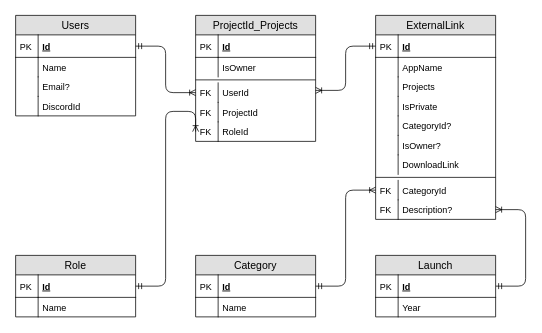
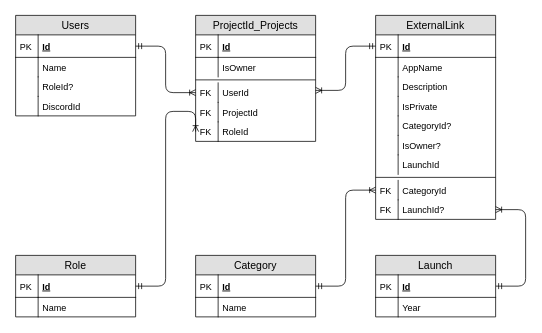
  <mxCell id="0" />
  <mxCell id="1" parent="0" />
  <mxCell id="2" value="ProjectId_Projects" style="swimlane;fontStyle=0;childLayout=stackLayout;horizontal=1;startSize=26;fillColor=#e0e0e0;horizontalStack=0;resizeParent=1;resizeParentMax=0;resizeLast=0;collapsible=1;marginBottom=0;swimlaneFillColor=#ffffff;align=center;fontSize=14;" parent="1" vertex="1"><mxGeometry x="260" y="20" width="160" height="168" as="geometry" /></mxCell>
  <mxCell id="3" value="Id" style="shape=partialRectangle;top=0;left=0;right=0;bottom=1;align=left;verticalAlign=middle;fillColor=none;spacingLeft=34;spacingRight=4;overflow=hidden;rotatable=0;points=[[0,0.5],[1,0.5]];portConstraint=eastwest;dropTarget=0;fontStyle=5;fontSize=12;" parent="2" vertex="1"><mxGeometry y="26" width="160" height="30" as="geometry" /></mxCell>
  <mxCell id="4" value="PK" style="shape=partialRectangle;top=0;left=0;bottom=0;fillColor=none;align=left;verticalAlign=middle;spacingLeft=4;spacingRight=4;overflow=hidden;rotatable=0;points=[];portConstraint=eastwest;part=1;fontSize=12;" parent="3" vertex="1" connectable="0"><mxGeometry width="30" height="30" as="geometry" /></mxCell>
  <mxCell id="5" value="IsOwner" style="shape=partialRectangle;top=0;left=0;right=0;bottom=0;align=left;verticalAlign=top;fillColor=none;spacingLeft=34;spacingRight=4;overflow=hidden;rotatable=0;points=[[0,0.5],[1,0.5]];portConstraint=eastwest;dropTarget=0;fontSize=12;" vertex="1" parent="2"><mxGeometry y="56" width="160" height="26" as="geometry" /></mxCell>
  <mxCell id="6" value="" style="shape=partialRectangle;top=0;left=0;bottom=0;fillColor=none;align=left;verticalAlign=top;spacingLeft=4;spacingRight=4;overflow=hidden;rotatable=0;points=[];portConstraint=eastwest;part=1;fontSize=12;" vertex="1" connectable="0" parent="5"><mxGeometry width="30" height="26" as="geometry" /></mxCell>
  <mxCell id="7" value="" style="line;strokeWidth=1;fillColor=none;align=left;verticalAlign=middle;spacingTop=-1;spacingLeft=3;spacingRight=3;rotatable=0;labelPosition=right;points=[];portConstraint=eastwest;fontSize=12;" vertex="1" parent="2"><mxGeometry y="82" width="160" height="8" as="geometry" /></mxCell>
  <mxCell id="8" value="UserId" style="shape=partialRectangle;top=0;left=0;right=0;bottom=0;align=left;verticalAlign=top;fillColor=none;spacingLeft=34;spacingRight=4;overflow=hidden;rotatable=0;points=[[0,0.5],[1,0.5]];portConstraint=eastwest;dropTarget=0;fontSize=12;" parent="2" vertex="1"><mxGeometry y="90" width="160" height="26" as="geometry" /></mxCell>
  <mxCell id="9" value="FK" style="shape=partialRectangle;top=0;left=0;bottom=0;fillColor=none;align=left;verticalAlign=top;spacingLeft=4;spacingRight=4;overflow=hidden;rotatable=0;points=[];portConstraint=eastwest;part=1;fontSize=12;" parent="8" vertex="1" connectable="0"><mxGeometry width="30" height="26" as="geometry" /></mxCell>
  <mxCell id="10" value="ProjectId" style="shape=partialRectangle;top=0;left=0;right=0;bottom=0;align=left;verticalAlign=top;fillColor=none;spacingLeft=34;spacingRight=4;overflow=hidden;rotatable=0;points=[[0,0.5],[1,0.5]];portConstraint=eastwest;dropTarget=0;fontSize=12;" parent="2" vertex="1"><mxGeometry y="116" width="160" height="26" as="geometry" /></mxCell>
  <mxCell id="11" value="FK" style="shape=partialRectangle;top=0;left=0;bottom=0;fillColor=none;align=left;verticalAlign=top;spacingLeft=4;spacingRight=4;overflow=hidden;rotatable=0;points=[];portConstraint=eastwest;part=1;fontSize=12;" parent="10" vertex="1" connectable="0"><mxGeometry width="30" height="26" as="geometry" /></mxCell>
  <mxCell id="12" value="RoleId" style="shape=partialRectangle;top=0;left=0;right=0;bottom=0;align=left;verticalAlign=top;fillColor=none;spacingLeft=34;spacingRight=4;overflow=hidden;rotatable=0;points=[[0,0.5],[1,0.5]];portConstraint=eastwest;dropTarget=0;fontSize=12;" parent="2" vertex="1"><mxGeometry y="142" width="160" height="26" as="geometry" /></mxCell>
  <mxCell id="13" value="FK" style="shape=partialRectangle;top=0;left=0;bottom=0;fillColor=none;align=left;verticalAlign=top;spacingLeft=4;spacingRight=4;overflow=hidden;rotatable=0;points=[];portConstraint=eastwest;part=1;fontSize=12;" parent="12" vertex="1" connectable="0"><mxGeometry width="30" height="26" as="geometry" /></mxCell>
  <mxCell id="14" value="Users" style="swimlane;fontStyle=0;childLayout=stackLayout;horizontal=1;startSize=26;fillColor=#e0e0e0;horizontalStack=0;resizeParent=1;resizeParentMax=0;resizeLast=0;collapsible=1;marginBottom=0;swimlaneFillColor=#ffffff;align=center;fontSize=14;" parent="1" vertex="1"><mxGeometry x="20" y="20" width="160" height="134" as="geometry" /></mxCell>
  <mxCell id="15" value="Id" style="shape=partialRectangle;top=0;left=0;right=0;bottom=1;align=left;verticalAlign=middle;fillColor=none;spacingLeft=34;spacingRight=4;overflow=hidden;rotatable=0;points=[[0,0.5],[1,0.5]];portConstraint=eastwest;dropTarget=0;fontStyle=5;fontSize=12;" parent="14" vertex="1"><mxGeometry y="26" width="160" height="30" as="geometry" /></mxCell>
  <mxCell id="16" value="PK" style="shape=partialRectangle;top=0;left=0;bottom=0;fillColor=none;align=left;verticalAlign=middle;spacingLeft=4;spacingRight=4;overflow=hidden;rotatable=0;points=[];portConstraint=eastwest;part=1;fontSize=12;" parent="15" vertex="1" connectable="0"><mxGeometry width="30" height="30" as="geometry" /></mxCell>
  <mxCell id="17" value="Name" style="shape=partialRectangle;top=0;left=0;right=0;bottom=0;align=left;verticalAlign=top;fillColor=none;spacingLeft=34;spacingRight=4;overflow=hidden;rotatable=0;points=[[0,0.5],[1,0.5]];portConstraint=eastwest;dropTarget=0;fontSize=12;" parent="14" vertex="1"><mxGeometry y="56" width="160" height="26" as="geometry" /></mxCell>
  <mxCell id="18" value="" style="shape=partialRectangle;top=0;left=0;bottom=0;fillColor=none;align=left;verticalAlign=top;spacingLeft=4;spacingRight=4;overflow=hidden;rotatable=0;points=[];portConstraint=eastwest;part=1;fontSize=12;" parent="17" vertex="1" connectable="0"><mxGeometry width="30" height="26" as="geometry" /></mxCell>
- <mxCell id="19" value="Email?" style="shape=partialRectangle;top=0;left=0;right=0;bottom=0;align=left;verticalAlign=top;fillColor=none;spacingLeft=34;spacingRight=4;overflow=hidden;rotatable=0;points=[[0,0.5],[1,0.5]];portConstraint=eastwest;dropTarget=0;fontSize=12;" parent="14" vertex="1"><mxGeometry y="82" width="160" height="26" as="geometry" /></mxCell>
+ <mxCell id="19" value="RoleId?" style="shape=partialRectangle;top=0;left=0;right=0;bottom=0;align=left;verticalAlign=top;fillColor=none;spacingLeft=34;spacingRight=4;overflow=hidden;rotatable=0;points=[[0,0.5],[1,0.5]];portConstraint=eastwest;dropTarget=0;fontSize=12;" parent="14" vertex="1"><mxGeometry y="82" width="160" height="26" as="geometry" /></mxCell>
  <mxCell id="20" value="" style="shape=partialRectangle;top=0;left=0;bottom=0;fillColor=none;align=left;verticalAlign=top;spacingLeft=4;spacingRight=4;overflow=hidden;rotatable=0;points=[];portConstraint=eastwest;part=1;fontSize=12;" parent="19" vertex="1" connectable="0"><mxGeometry width="30" height="26" as="geometry" /></mxCell>
  <mxCell id="21" value="DiscordId" style="shape=partialRectangle;top=0;left=0;right=0;bottom=0;align=left;verticalAlign=top;fillColor=none;spacingLeft=34;spacingRight=4;overflow=hidden;rotatable=0;points=[[0,0.5],[1,0.5]];portConstraint=eastwest;dropTarget=0;fontSize=12;" parent="14" vertex="1"><mxGeometry y="108" width="160" height="26" as="geometry" /></mxCell>
  <mxCell id="22" value="" style="shape=partialRectangle;top=0;left=0;bottom=0;fillColor=none;align=left;verticalAlign=top;spacingLeft=4;spacingRight=4;overflow=hidden;rotatable=0;points=[];portConstraint=eastwest;part=1;fontSize=12;" parent="21" vertex="1" connectable="0"><mxGeometry width="30" height="26" as="geometry" /></mxCell>
  <mxCell id="23" value="ExternalLink" style="swimlane;fontStyle=0;childLayout=stackLayout;horizontal=1;startSize=26;fillColor=#e0e0e0;horizontalStack=0;resizeParent=1;resizeParentMax=0;resizeLast=0;collapsible=1;marginBottom=0;swimlaneFillColor=#ffffff;align=center;fontSize=14;" parent="1" vertex="1"><mxGeometry x="500" y="20" width="160" height="272" as="geometry" /></mxCell>
  <mxCell id="24" value="Id" style="shape=partialRectangle;top=0;left=0;right=0;bottom=1;align=left;verticalAlign=middle;fillColor=none;spacingLeft=34;spacingRight=4;overflow=hidden;rotatable=0;points=[[0,0.5],[1,0.5]];portConstraint=eastwest;dropTarget=0;fontStyle=5;fontSize=12;" parent="23" vertex="1"><mxGeometry y="26" width="160" height="30" as="geometry" /></mxCell>
  <mxCell id="25" value="PK" style="shape=partialRectangle;top=0;left=0;bottom=0;fillColor=none;align=left;verticalAlign=middle;spacingLeft=4;spacingRight=4;overflow=hidden;rotatable=0;points=[];portConstraint=eastwest;part=1;fontSize=12;" parent="24" vertex="1" connectable="0"><mxGeometry width="30" height="30" as="geometry" /></mxCell>
  <mxCell id="26" value="AppName" style="shape=partialRectangle;top=0;left=0;right=0;bottom=0;align=left;verticalAlign=top;fillColor=none;spacingLeft=34;spacingRight=4;overflow=hidden;rotatable=0;points=[[0,0.5],[1,0.5]];portConstraint=eastwest;dropTarget=0;fontSize=12;" parent="23" vertex="1"><mxGeometry y="56" width="160" height="26" as="geometry" /></mxCell>
  <mxCell id="27" value="" style="shape=partialRectangle;top=0;left=0;bottom=0;fillColor=none;align=left;verticalAlign=top;spacingLeft=4;spacingRight=4;overflow=hidden;rotatable=0;points=[];portConstraint=eastwest;part=1;fontSize=12;" parent="26" vertex="1" connectable="0"><mxGeometry width="30" height="26" as="geometry" /></mxCell>
- <mxCell id="28" value="Projects" style="shape=partialRectangle;top=0;left=0;right=0;bottom=0;align=left;verticalAlign=top;fillColor=none;spacingLeft=34;spacingRight=4;overflow=hidden;rotatable=0;points=[[0,0.5],[1,0.5]];portConstraint=eastwest;dropTarget=0;fontSize=12;" parent="23" vertex="1"><mxGeometry y="82" width="160" height="26" as="geometry" /></mxCell>
+ <mxCell id="28" value="Description" style="shape=partialRectangle;top=0;left=0;right=0;bottom=0;align=left;verticalAlign=top;fillColor=none;spacingLeft=34;spacingRight=4;overflow=hidden;rotatable=0;points=[[0,0.5],[1,0.5]];portConstraint=eastwest;dropTarget=0;fontSize=12;" parent="23" vertex="1"><mxGeometry y="82" width="160" height="26" as="geometry" /></mxCell>
  <mxCell id="29" value="" style="shape=partialRectangle;top=0;left=0;bottom=0;fillColor=none;align=left;verticalAlign=top;spacingLeft=4;spacingRight=4;overflow=hidden;rotatable=0;points=[];portConstraint=eastwest;part=1;fontSize=12;" parent="28" vertex="1" connectable="0"><mxGeometry width="30" height="26" as="geometry" /></mxCell>
  <mxCell id="30" value="IsPrivate" style="shape=partialRectangle;top=0;left=0;right=0;bottom=0;align=left;verticalAlign=top;fillColor=none;spacingLeft=34;spacingRight=4;overflow=hidden;rotatable=0;points=[[0,0.5],[1,0.5]];portConstraint=eastwest;dropTarget=0;fontSize=12;" parent="23" vertex="1"><mxGeometry y="108" width="160" height="26" as="geometry" /></mxCell>
  <mxCell id="31" value="" style="shape=partialRectangle;top=0;left=0;bottom=0;fillColor=none;align=left;verticalAlign=top;spacingLeft=4;spacingRight=4;overflow=hidden;rotatable=0;points=[];portConstraint=eastwest;part=1;fontSize=12;" parent="30" vertex="1" connectable="0"><mxGeometry width="30" height="26" as="geometry" /></mxCell>
  <mxCell id="32" value="CategoryId?" style="shape=partialRectangle;top=0;left=0;right=0;bottom=0;align=left;verticalAlign=top;fillColor=none;spacingLeft=34;spacingRight=4;overflow=hidden;rotatable=0;points=[[0,0.5],[1,0.5]];portConstraint=eastwest;dropTarget=0;fontSize=12;" parent="23" vertex="1"><mxGeometry y="134" width="160" height="26" as="geometry" /></mxCell>
  <mxCell id="33" value="" style="shape=partialRectangle;top=0;left=0;bottom=0;fillColor=none;align=left;verticalAlign=top;spacingLeft=4;spacingRight=4;overflow=hidden;rotatable=0;points=[];portConstraint=eastwest;part=1;fontSize=12;" parent="32" vertex="1" connectable="0"><mxGeometry width="30" height="26" as="geometry" /></mxCell>
  <mxCell id="34" value="IsOwner?" style="shape=partialRectangle;top=0;left=0;right=0;bottom=0;align=left;verticalAlign=top;fillColor=none;spacingLeft=34;spacingRight=4;overflow=hidden;rotatable=0;points=[[0,0.5],[1,0.5]];portConstraint=eastwest;dropTarget=0;fontSize=12;" parent="23" vertex="1"><mxGeometry y="160" width="160" height="26" as="geometry" /></mxCell>
  <mxCell id="35" value="" style="shape=partialRectangle;top=0;left=0;bottom=0;fillColor=none;align=left;verticalAlign=top;spacingLeft=4;spacingRight=4;overflow=hidden;rotatable=0;points=[];portConstraint=eastwest;part=1;fontSize=12;" parent="34" vertex="1" connectable="0"><mxGeometry width="30" height="26" as="geometry" /></mxCell>
- <mxCell id="36" value="DownloadLink" style="shape=partialRectangle;top=0;left=0;right=0;bottom=0;align=left;verticalAlign=top;fillColor=none;spacingLeft=34;spacingRight=4;overflow=hidden;rotatable=0;points=[[0,0.5],[1,0.5]];portConstraint=eastwest;dropTarget=0;fontSize=12;" parent="23" vertex="1"><mxGeometry y="186" width="160" height="26" as="geometry" /></mxCell>
+ <mxCell id="36" value="LaunchId" style="shape=partialRectangle;top=0;left=0;right=0;bottom=0;align=left;verticalAlign=top;fillColor=none;spacingLeft=34;spacingRight=4;overflow=hidden;rotatable=0;points=[[0,0.5],[1,0.5]];portConstraint=eastwest;dropTarget=0;fontSize=12;" parent="23" vertex="1"><mxGeometry y="186" width="160" height="26" as="geometry" /></mxCell>
  <mxCell id="37" value="" style="shape=partialRectangle;top=0;left=0;bottom=0;fillColor=none;align=left;verticalAlign=top;spacingLeft=4;spacingRight=4;overflow=hidden;rotatable=0;points=[];portConstraint=eastwest;part=1;fontSize=12;" parent="36" vertex="1" connectable="0"><mxGeometry width="30" height="26" as="geometry" /></mxCell>
  <mxCell id="38" value="" style="line;strokeWidth=1;fillColor=none;align=left;verticalAlign=middle;spacingTop=-1;spacingLeft=3;spacingRight=3;rotatable=0;labelPosition=right;points=[];portConstraint=eastwest;fontSize=12;" parent="23" vertex="1"><mxGeometry y="212" width="160" height="8" as="geometry" /></mxCell>
  <mxCell id="39" value="CategoryId" style="shape=partialRectangle;top=0;left=0;right=0;bottom=0;align=left;verticalAlign=top;fillColor=none;spacingLeft=34;spacingRight=4;overflow=hidden;rotatable=0;points=[[0,0.5],[1,0.5]];portConstraint=eastwest;dropTarget=0;fontSize=12;" parent="23" vertex="1"><mxGeometry y="220" width="160" height="26" as="geometry" /></mxCell>
  <mxCell id="40" value="FK" style="shape=partialRectangle;top=0;left=0;bottom=0;fillColor=none;align=left;verticalAlign=top;spacingLeft=4;spacingRight=4;overflow=hidden;rotatable=0;points=[];portConstraint=eastwest;part=1;fontSize=12;" parent="39" vertex="1" connectable="0"><mxGeometry width="30" height="26" as="geometry" /></mxCell>
- <mxCell id="41" value="Description?" style="shape=partialRectangle;top=0;left=0;right=0;bottom=0;align=left;verticalAlign=top;fillColor=none;spacingLeft=34;spacingRight=4;overflow=hidden;rotatable=0;points=[[0,0.5],[1,0.5]];portConstraint=eastwest;dropTarget=0;fontSize=12;" parent="23" vertex="1"><mxGeometry y="246" width="160" height="26" as="geometry" /></mxCell>
+ <mxCell id="41" value="LaunchId?" style="shape=partialRectangle;top=0;left=0;right=0;bottom=0;align=left;verticalAlign=top;fillColor=none;spacingLeft=34;spacingRight=4;overflow=hidden;rotatable=0;points=[[0,0.5],[1,0.5]];portConstraint=eastwest;dropTarget=0;fontSize=12;" parent="23" vertex="1"><mxGeometry y="246" width="160" height="26" as="geometry" /></mxCell>
  <mxCell id="42" value="FK" style="shape=partialRectangle;top=0;left=0;bottom=0;fillColor=none;align=left;verticalAlign=top;spacingLeft=4;spacingRight=4;overflow=hidden;rotatable=0;points=[];portConstraint=eastwest;part=1;fontSize=12;" parent="41" vertex="1" connectable="0"><mxGeometry width="30" height="26" as="geometry" /></mxCell>
  <mxCell id="43" value="Role" style="swimlane;fontStyle=0;childLayout=stackLayout;horizontal=1;startSize=26;fillColor=#e0e0e0;horizontalStack=0;resizeParent=1;resizeParentMax=0;resizeLast=0;collapsible=1;marginBottom=0;swimlaneFillColor=#ffffff;align=center;fontSize=14;" parent="1" vertex="1"><mxGeometry x="20" y="340" width="160" height="82" as="geometry" /></mxCell>
  <mxCell id="44" value="Id" style="shape=partialRectangle;top=0;left=0;right=0;bottom=1;align=left;verticalAlign=middle;fillColor=none;spacingLeft=34;spacingRight=4;overflow=hidden;rotatable=0;points=[[0,0.5],[1,0.5]];portConstraint=eastwest;dropTarget=0;fontStyle=5;fontSize=12;" parent="43" vertex="1"><mxGeometry y="26" width="160" height="30" as="geometry" /></mxCell>
  <mxCell id="45" value="PK" style="shape=partialRectangle;top=0;left=0;bottom=0;fillColor=none;align=left;verticalAlign=middle;spacingLeft=4;spacingRight=4;overflow=hidden;rotatable=0;points=[];portConstraint=eastwest;part=1;fontSize=12;" parent="44" vertex="1" connectable="0"><mxGeometry width="30" height="30" as="geometry" /></mxCell>
  <mxCell id="46" value="Name" style="shape=partialRectangle;top=0;left=0;right=0;bottom=0;align=left;verticalAlign=top;fillColor=none;spacingLeft=34;spacingRight=4;overflow=hidden;rotatable=0;points=[[0,0.5],[1,0.5]];portConstraint=eastwest;dropTarget=0;fontSize=12;" parent="43" vertex="1"><mxGeometry y="56" width="160" height="26" as="geometry" /></mxCell>
  <mxCell id="47" value="" style="shape=partialRectangle;top=0;left=0;bottom=0;fillColor=none;align=left;verticalAlign=top;spacingLeft=4;spacingRight=4;overflow=hidden;rotatable=0;points=[];portConstraint=eastwest;part=1;fontSize=12;" parent="46" vertex="1" connectable="0"><mxGeometry width="30" height="26" as="geometry" /></mxCell>
  <mxCell id="48" value="" style="edgeStyle=orthogonalEdgeStyle;fontSize=12;html=1;endArrow=ERoneToMany;startArrow=ERmandOne;entryX=1;entryY=0.5;entryDx=0;entryDy=0;exitX=1;exitY=0.5;exitDx=0;exitDy=0;" parent="1" source="52" target="41" edge="1"><mxGeometry width="100" height="100" relative="1" as="geometry"><mxPoint x="660" y="439" as="sourcePoint" /><mxPoint x="660" y="59" as="targetPoint" /><Array as="points"><mxPoint x="700" y="381" /><mxPoint x="700" y="279" /></Array></mxGeometry></mxCell>
  <mxCell id="49" value="" style="edgeStyle=orthogonalEdgeStyle;fontSize=12;html=1;endArrow=ERoneToMany;startArrow=ERmandOne;exitX=1;exitY=0.5;exitDx=0;exitDy=0;entryX=0;entryY=0.5;entryDx=0;entryDy=0;" parent="1" source="15" target="8" edge="1"><mxGeometry width="100" height="100" relative="1" as="geometry"><mxPoint x="190" y="220" as="sourcePoint" /><mxPoint x="290" y="120" as="targetPoint" /></mxGeometry></mxCell>
  <mxCell id="50" value="" style="fontSize=12;html=1;endArrow=ERoneToMany;startArrow=ERmandOne;anchorPointDirection=1;bendable=1;edgeStyle=orthogonalEdgeStyle;exitX=0;exitY=0.5;exitDx=0;exitDy=0;" parent="1" source="24" edge="1"><mxGeometry width="100" height="100" relative="1" as="geometry"><mxPoint x="470" y="20" as="sourcePoint" /><mxPoint x="420" y="120" as="targetPoint" /><Array as="points"><mxPoint x="460" y="61" /><mxPoint x="460" y="120" /></Array></mxGeometry></mxCell>
  <mxCell id="51" value="Launch" style="swimlane;fontStyle=0;childLayout=stackLayout;horizontal=1;startSize=26;fillColor=#e0e0e0;horizontalStack=0;resizeParent=1;resizeParentMax=0;resizeLast=0;collapsible=1;marginBottom=0;swimlaneFillColor=#ffffff;align=center;fontSize=14;" parent="1" vertex="1"><mxGeometry x="500" y="340" width="160" height="82" as="geometry" /></mxCell>
  <mxCell id="52" value="Id" style="shape=partialRectangle;top=0;left=0;right=0;bottom=1;align=left;verticalAlign=middle;fillColor=none;spacingLeft=34;spacingRight=4;overflow=hidden;rotatable=0;points=[[0,0.5],[1,0.5]];portConstraint=eastwest;dropTarget=0;fontStyle=5;fontSize=12;" parent="51" vertex="1"><mxGeometry y="26" width="160" height="30" as="geometry" /></mxCell>
  <mxCell id="53" value="PK" style="shape=partialRectangle;top=0;left=0;bottom=0;fillColor=none;align=left;verticalAlign=middle;spacingLeft=4;spacingRight=4;overflow=hidden;rotatable=0;points=[];portConstraint=eastwest;part=1;fontSize=12;" parent="52" vertex="1" connectable="0"><mxGeometry width="30" height="30" as="geometry" /></mxCell>
  <mxCell id="54" value="Year" style="shape=partialRectangle;top=0;left=0;right=0;bottom=0;align=left;verticalAlign=top;fillColor=none;spacingLeft=34;spacingRight=4;overflow=hidden;rotatable=0;points=[[0,0.5],[1,0.5]];portConstraint=eastwest;dropTarget=0;fontSize=12;" parent="51" vertex="1"><mxGeometry y="56" width="160" height="26" as="geometry" /></mxCell>
  <mxCell id="55" value="" style="shape=partialRectangle;top=0;left=0;bottom=0;fillColor=none;align=left;verticalAlign=top;spacingLeft=4;spacingRight=4;overflow=hidden;rotatable=0;points=[];portConstraint=eastwest;part=1;fontSize=12;" parent="54" vertex="1" connectable="0"><mxGeometry width="30" height="26" as="geometry" /></mxCell>
  <mxCell id="56" value="" style="fontSize=12;html=1;endArrow=ERoneToMany;startArrow=ERmandOne;anchorPointDirection=1;bendable=1;edgeStyle=orthogonalEdgeStyle;exitX=1;exitY=0.5;exitDx=0;exitDy=0;entryX=0;entryY=0.5;entryDx=0;entryDy=0;" parent="1" source="44" target="12" edge="1"><mxGeometry width="100" height="100" relative="1" as="geometry"><mxPoint x="510" y="71" as="sourcePoint" /><mxPoint x="430" y="130" as="targetPoint" /><Array as="points"><mxPoint x="220" y="381" /><mxPoint x="220" y="148" /><mxPoint x="260" y="148" /></Array></mxGeometry></mxCell>
  <mxCell id="57" value="Category" style="swimlane;fontStyle=0;childLayout=stackLayout;horizontal=1;startSize=26;fillColor=#e0e0e0;horizontalStack=0;resizeParent=1;resizeParentMax=0;resizeLast=0;collapsible=1;marginBottom=0;swimlaneFillColor=#ffffff;align=center;fontSize=14;" parent="1" vertex="1"><mxGeometry x="260" y="340" width="160" height="82" as="geometry" /></mxCell>
  <mxCell id="58" value="Id" style="shape=partialRectangle;top=0;left=0;right=0;bottom=1;align=left;verticalAlign=middle;fillColor=none;spacingLeft=34;spacingRight=4;overflow=hidden;rotatable=0;points=[[0,0.5],[1,0.5]];portConstraint=eastwest;dropTarget=0;fontStyle=5;fontSize=12;" parent="57" vertex="1"><mxGeometry y="26" width="160" height="30" as="geometry" /></mxCell>
  <mxCell id="59" value="PK" style="shape=partialRectangle;top=0;left=0;bottom=0;fillColor=none;align=left;verticalAlign=middle;spacingLeft=4;spacingRight=4;overflow=hidden;rotatable=0;points=[];portConstraint=eastwest;part=1;fontSize=12;" parent="58" vertex="1" connectable="0"><mxGeometry width="30" height="30" as="geometry" /></mxCell>
  <mxCell id="60" value="Name" style="shape=partialRectangle;top=0;left=0;right=0;bottom=0;align=left;verticalAlign=top;fillColor=none;spacingLeft=34;spacingRight=4;overflow=hidden;rotatable=0;points=[[0,0.5],[1,0.5]];portConstraint=eastwest;dropTarget=0;fontSize=12;" parent="57" vertex="1"><mxGeometry y="56" width="160" height="26" as="geometry" /></mxCell>
  <mxCell id="61" value="" style="shape=partialRectangle;top=0;left=0;bottom=0;fillColor=none;align=left;verticalAlign=top;spacingLeft=4;spacingRight=4;overflow=hidden;rotatable=0;points=[];portConstraint=eastwest;part=1;fontSize=12;" parent="60" vertex="1" connectable="0"><mxGeometry width="30" height="26" as="geometry" /></mxCell>
  <mxCell id="62" value="" style="edgeStyle=orthogonalEdgeStyle;fontSize=12;html=1;endArrow=ERoneToMany;startArrow=ERmandOne;entryX=0;entryY=0.5;entryDx=0;entryDy=0;exitX=1;exitY=0.5;exitDx=0;exitDy=0;" parent="1" source="58" target="39" edge="1"><mxGeometry width="100" height="100" relative="1" as="geometry"><mxPoint x="670" y="391" as="sourcePoint" /><mxPoint x="670" y="315" as="targetPoint" /><Array as="points"><mxPoint x="460" y="381" /><mxPoint x="460" y="253" /></Array></mxGeometry></mxCell>
